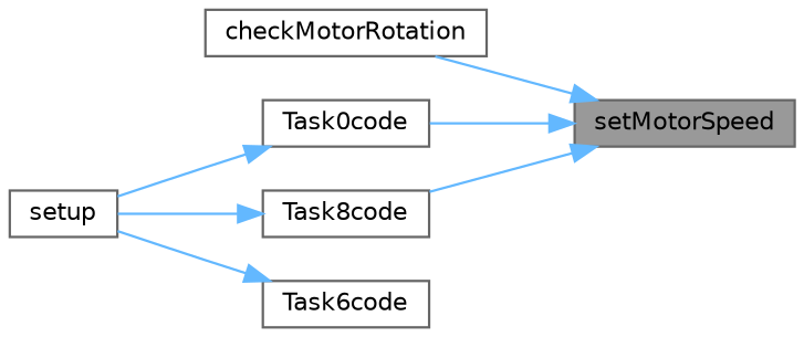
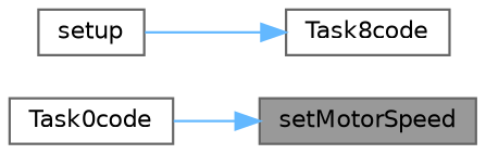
  digraph {
    rankdir=RL
    node [color=grey40 fillcolor=white fontname=Helvetica fontsize=10 shape=box style=filled]
    edge [color=steelblue1 dir=back fontname=Helvetica fontsize=10 labelfontname=Helvetica labelfontsize=10 style=solid]
    n1 [color=gray40 fillcolor=grey60 fontcolor=black height=0.2 label=setMotorSpeed width=0.4]
-   n2 [height=0.2 label=checkMotorRotation width=0.4]
    n3 [height=0.2 label=Task0code width=0.4]
    n4 [height=0.2 label=Task8code width=0.4]
    n5 [height=0.2 label=setup width=0.4]
-   n6 [height=0.2 label=Task6code width=0.4]
-   n1 -> n2
    n1 -> n3
-   n1 -> n4
-   n3 -> n5
    n4 -> n5
-   n6 -> n5
  }
